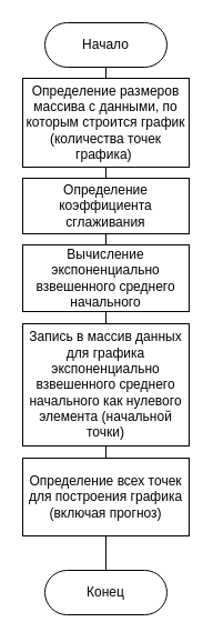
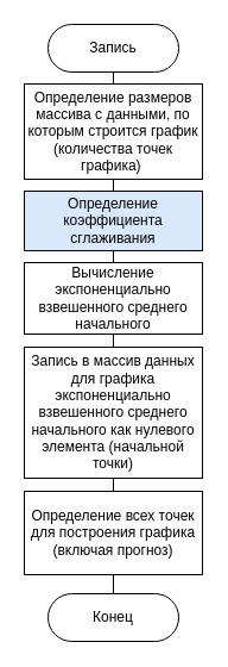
  <mxCell id="0" />
  <mxCell id="1" parent="0" />
  <mxCell id="2" style="edgeStyle=orthogonalEdgeStyle;rounded=0;orthogonalLoop=1;jettySize=auto;html=1;exitX=0.5;exitY=1;exitDx=0;exitDy=0;entryX=0.5;entryY=0;entryDx=0;entryDy=0;endArrow=none;endFill=0;" edge="1" parent="1" source="3" target="5"><mxGeometry relative="1" as="geometry" /></mxCell>
- <mxCell id="3" value="Начало" style="rounded=1;whiteSpace=wrap;html=1;arcSize=50;" vertex="1" parent="1"><mxGeometry x="40" y="20" width="110" height="40" as="geometry" /></mxCell>
+ <mxCell id="3" value="Запись" style="rounded=1;whiteSpace=wrap;html=1;arcSize=50;" vertex="1" parent="1"><mxGeometry x="40" y="20" width="110" height="40" as="geometry" /></mxCell>
  <mxCell id="4" style="edgeStyle=orthogonalEdgeStyle;rounded=0;orthogonalLoop=1;jettySize=auto;html=1;exitX=0.5;exitY=1;exitDx=0;exitDy=0;entryX=0.5;entryY=0;entryDx=0;entryDy=0;endArrow=none;endFill=0;" edge="1" parent="1" source="5" target="7"><mxGeometry relative="1" as="geometry" /></mxCell>
  <mxCell id="5" value="&lt;span style=&quot;white-space: normal&quot;&gt;Определение размеров массива с данными, по которым строится график (количества точек графика)&amp;nbsp;&lt;/span&gt;" style="rounded=0;whiteSpace=wrap;html=1;" vertex="1" parent="1"><mxGeometry x="20" y="70" width="150" height="80" as="geometry" /></mxCell>
  <mxCell id="6" style="edgeStyle=orthogonalEdgeStyle;rounded=0;orthogonalLoop=1;jettySize=auto;html=1;exitX=0.5;exitY=1;exitDx=0;exitDy=0;entryX=0.5;entryY=0;entryDx=0;entryDy=0;endArrow=none;endFill=0;" edge="1" parent="1" source="7" target="9"><mxGeometry relative="1" as="geometry" /></mxCell>
- <mxCell id="7" value="&lt;span style=&quot;white-space: normal&quot;&gt;Определение коэффициента сглаживания&lt;/span&gt;" style="rounded=0;whiteSpace=wrap;html=1;" vertex="1" parent="1"><mxGeometry x="20" y="160" width="150" height="50" as="geometry" /></mxCell>
+ <mxCell id="7" value="&lt;span style=&quot;white-space: normal&quot;&gt;Определение коэффициента сглаживания&lt;/span&gt;" style="rounded=0;whiteSpace=wrap;html=1;fillColor=#dae8fc;" vertex="1" parent="1"><mxGeometry x="20" y="160" width="150" height="50" as="geometry" /></mxCell>
  <mxCell id="8" style="edgeStyle=orthogonalEdgeStyle;rounded=0;orthogonalLoop=1;jettySize=auto;html=1;exitX=0.5;exitY=1;exitDx=0;exitDy=0;entryX=0.5;entryY=0;entryDx=0;entryDy=0;endArrow=none;endFill=0;" edge="1" parent="1" source="9" target="11"><mxGeometry relative="1" as="geometry" /></mxCell>
  <mxCell id="9" value="Вычисление экспоненциально взвешенного среднего начального" style="rounded=0;whiteSpace=wrap;html=1;" vertex="1" parent="1"><mxGeometry x="20" y="220" width="150" height="60" as="geometry" /></mxCell>
  <mxCell id="10" style="edgeStyle=orthogonalEdgeStyle;rounded=0;orthogonalLoop=1;jettySize=auto;html=1;exitX=0.5;exitY=1;exitDx=0;exitDy=0;entryX=0.5;entryY=0;entryDx=0;entryDy=0;endArrow=none;endFill=0;" edge="1" parent="1" source="11" target="13"><mxGeometry relative="1" as="geometry" /></mxCell>
  <mxCell id="11" value="Запись в массив данных для графика экспоненциально взвешенного среднего начального как нулевого элемента (начальной точки)" style="rounded=0;whiteSpace=wrap;html=1;" vertex="1" parent="1"><mxGeometry x="20" y="291" width="150" height="110" as="geometry" /></mxCell>
  <mxCell id="12" style="edgeStyle=orthogonalEdgeStyle;rounded=0;orthogonalLoop=1;jettySize=auto;html=1;exitX=0.5;exitY=1;exitDx=0;exitDy=0;entryX=0.5;entryY=0;entryDx=0;entryDy=0;endArrow=none;endFill=0;" edge="1" parent="1" source="13" target="14"><mxGeometry relative="1" as="geometry" /></mxCell>
  <mxCell id="13" value="Определение всех точек для построения графика (включая прогноз)" style="rounded=0;whiteSpace=wrap;html=1;" vertex="1" parent="1"><mxGeometry x="20" y="412" width="150" height="70" as="geometry" /></mxCell>
- <mxCell id="14" value="Конец" style="rounded=1;whiteSpace=wrap;html=1;arcSize=50;" vertex="1" parent="1"><mxGeometry x="40" y="513" width="110" height="40" as="geometry" /></mxCell>
+ <mxCell id="14" value="Конец" style="rounded=1;whiteSpace=wrap;html=1;arcSize=50;" vertex="1" parent="1"><mxGeometry x="40" y="498" width="110" height="40" as="geometry" /></mxCell>
